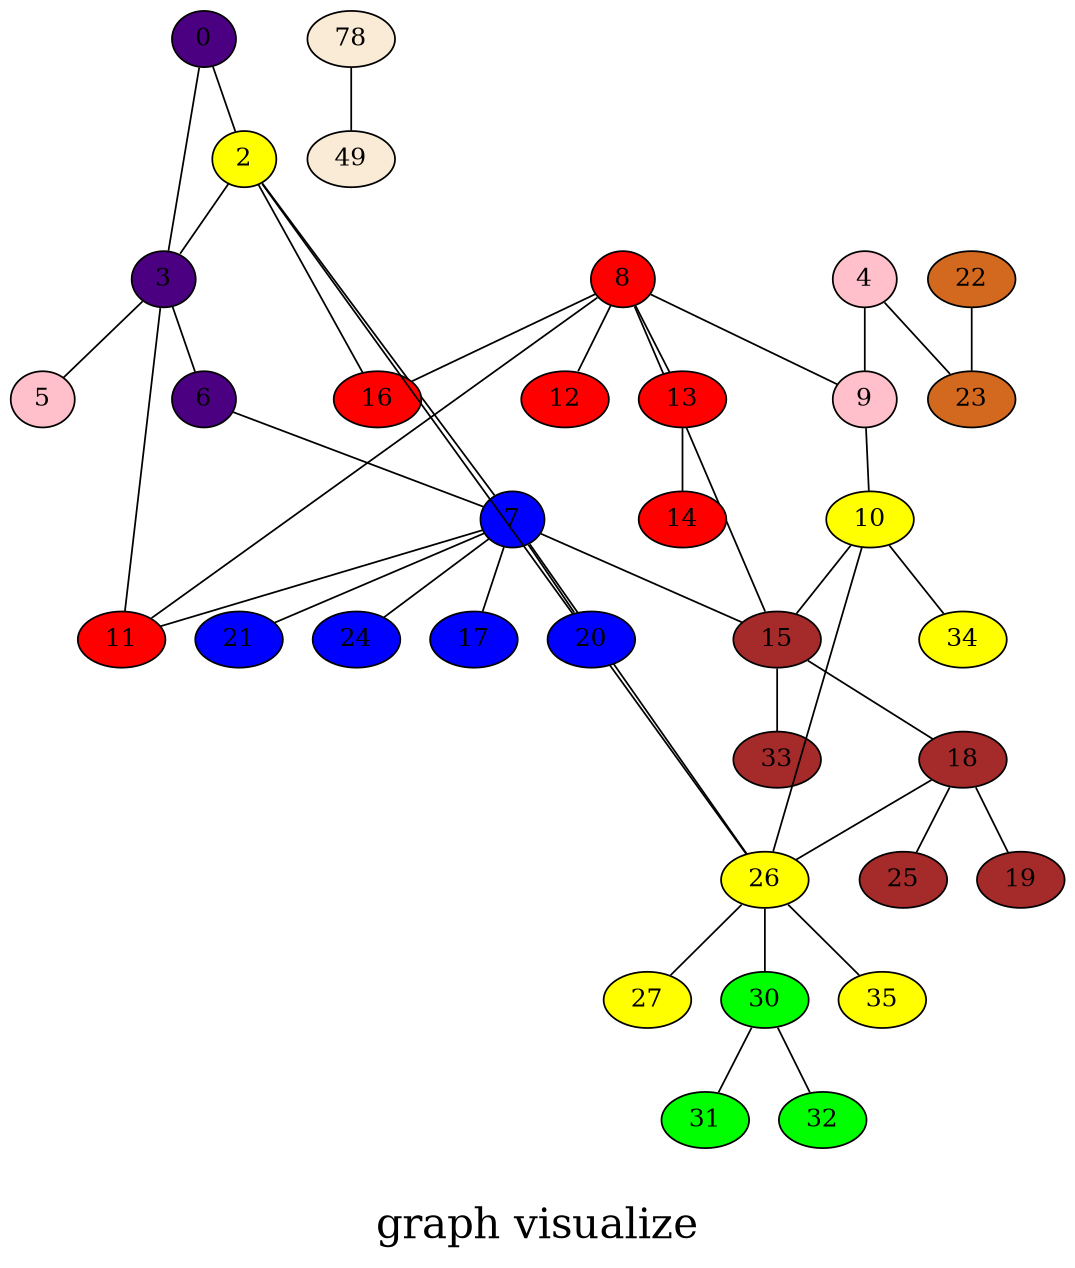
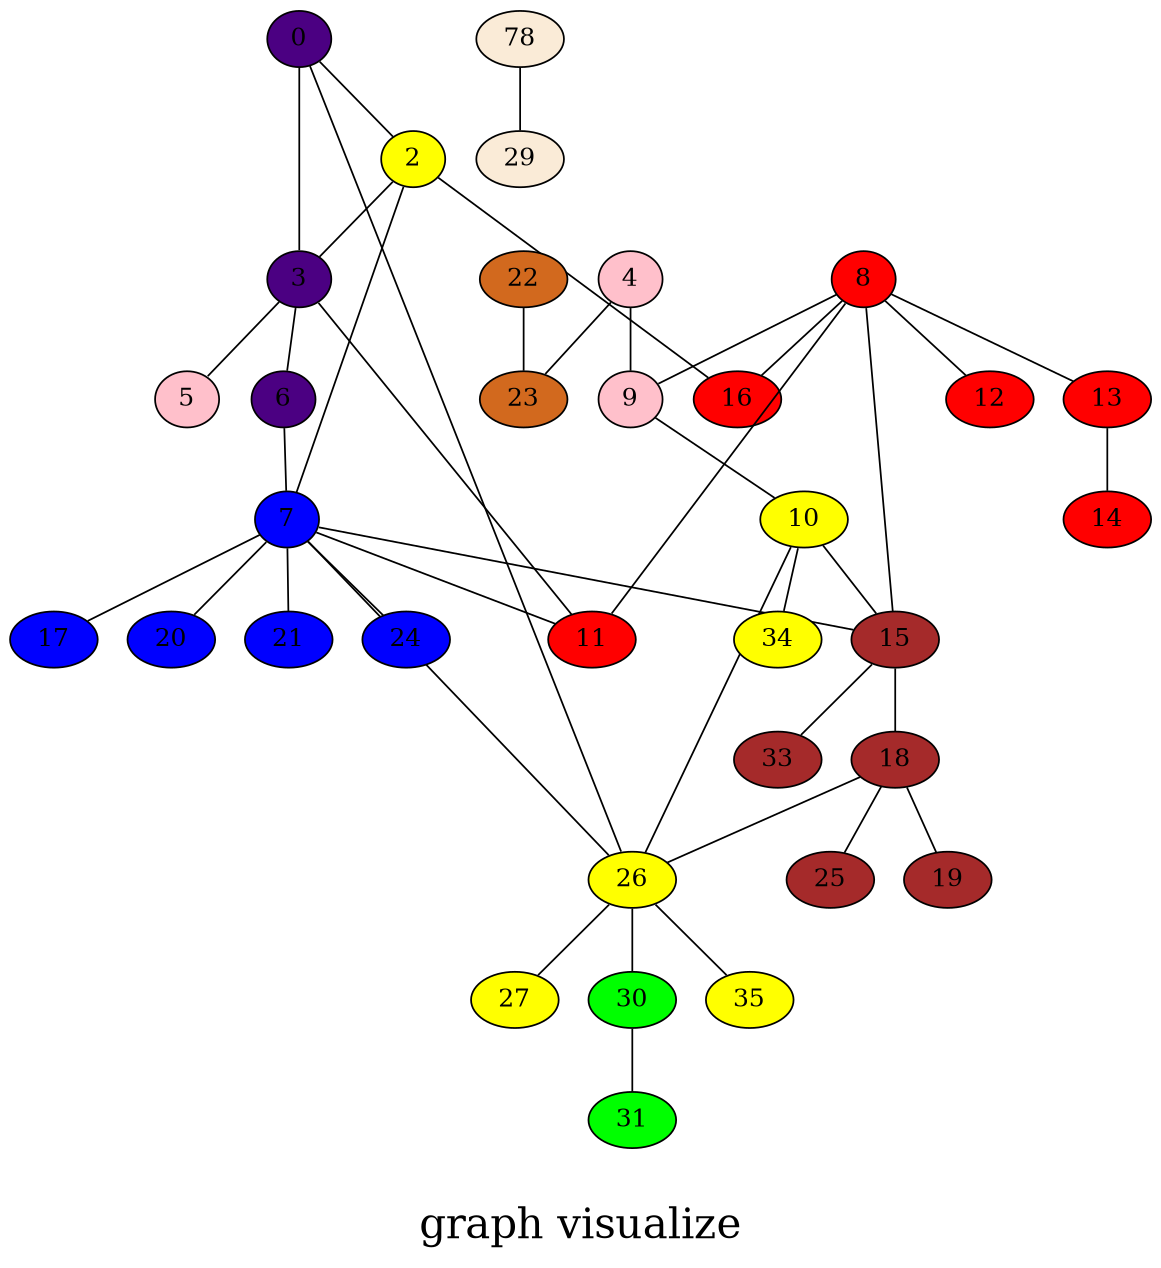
  graph {
    fontsize=24
    label="\ngraph visualize\n"
    splines=false
    node [fillcolor=yellow shape=ellipse style=filled]
    n1 [fillcolor=indigo height=0.3 label=0 width=0.3]
    2 [height=0.3 width=0.3]
    3 [fillcolor=indigo height=0.3 width=0.3]
    7 [fillcolor=blue height=0.3 width=0.3]
    16 [fillcolor=red height=0.3 width=0.3]
    26 [height=0.3 width=0.3]
    5 [fillcolor=pink height=0.3 width=0.3]
    6 [fillcolor=indigo height=0.3 width=0.3]
    11 [fillcolor=red height=0.3 width=0.3]
    15 [fillcolor=brown height=0.3 width=0.3]
    17 [fillcolor=blue height=0.3 width=0.3]
    20 [fillcolor=blue height=0.3 width=0.3]
    21 [fillcolor=blue height=0.3 width=0.3]
    24 [fillcolor=blue height=0.3 width=0.3]
    10 [height=0.3 width=0.3]
    34 [height=0.3 width=0.3]
    27 [height=0.3 width=0.3]
    30 [fillcolor=green height=0.3 width=0.3]
    35 [height=0.3 width=0.3]
    4 [fillcolor=pink height=0.3 width=0.3]
    9 [fillcolor=pink height=0.3 width=0.3]
    23 [fillcolor=chocolate height=0.3 width=0.3]
    18 [fillcolor=brown height=0.3 width=0.3]
    33 [fillcolor=brown height=0.3 width=0.3]
    8 [fillcolor=red height=0.3 width=0.3]
    12 [fillcolor=red height=0.3 width=0.3]
    13 [fillcolor=red height=0.3 width=0.3]
    14 [fillcolor=red height=0.3 width=0.3]
    19 [fillcolor=brown height=0.3 width=0.3]
    25 [fillcolor=brown height=0.3 width=0.3]
    22 [fillcolor=chocolate height=0.3 width=0.3]
    31 [fillcolor=green height=0.3 width=0.3]
-   32 [fillcolor=green height=0.3 width=0.3]
    n34 [fillcolor=antiquewhite height=0.3 label=78 width=0.3]
-   29 [fillcolor=antiquewhite height=0.3 width=0.3 label=49]
+   29 [fillcolor=antiquewhite height=0.3 width=0.3]
    n1 -- 2
    n1 -- 3
    2 -- 3
    2 -- 7
    2 -- 16
-   2 -- 26
+   n1 -- 26
    3 -- 5
    3 -- 6
    3 -- 11
    7 -- 26
    7 -- 11
    7 -- 15
    7 -- 17
    7 -- 20
    7 -- 21
    7 -- 24
    26 -- 27
    26 -- 30
    26 -- 35
    6 -- 7
    15 -- 18
    15 -- 33
    10 -- 26
    10 -- 15
    10 -- 34
    30 -- 31
-   30 -- 32
    4 -- 9
    4 -- 23
    9 -- 10
    18 -- 26
    18 -- 19
    18 -- 25
    8 -- 16
    8 -- 11
    8 -- 15
    8 -- 9
    8 -- 12
    8 -- 13
    13 -- 14
    22 -- 23
    n34 -- 29
  }
